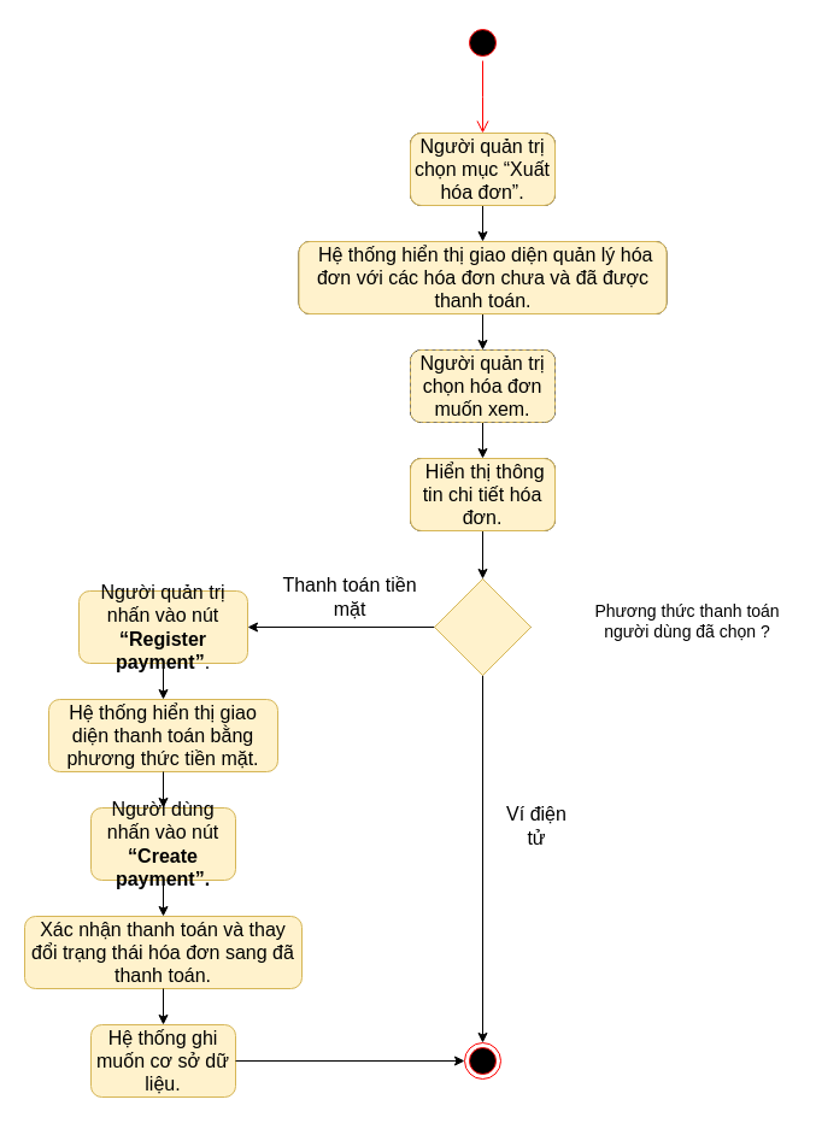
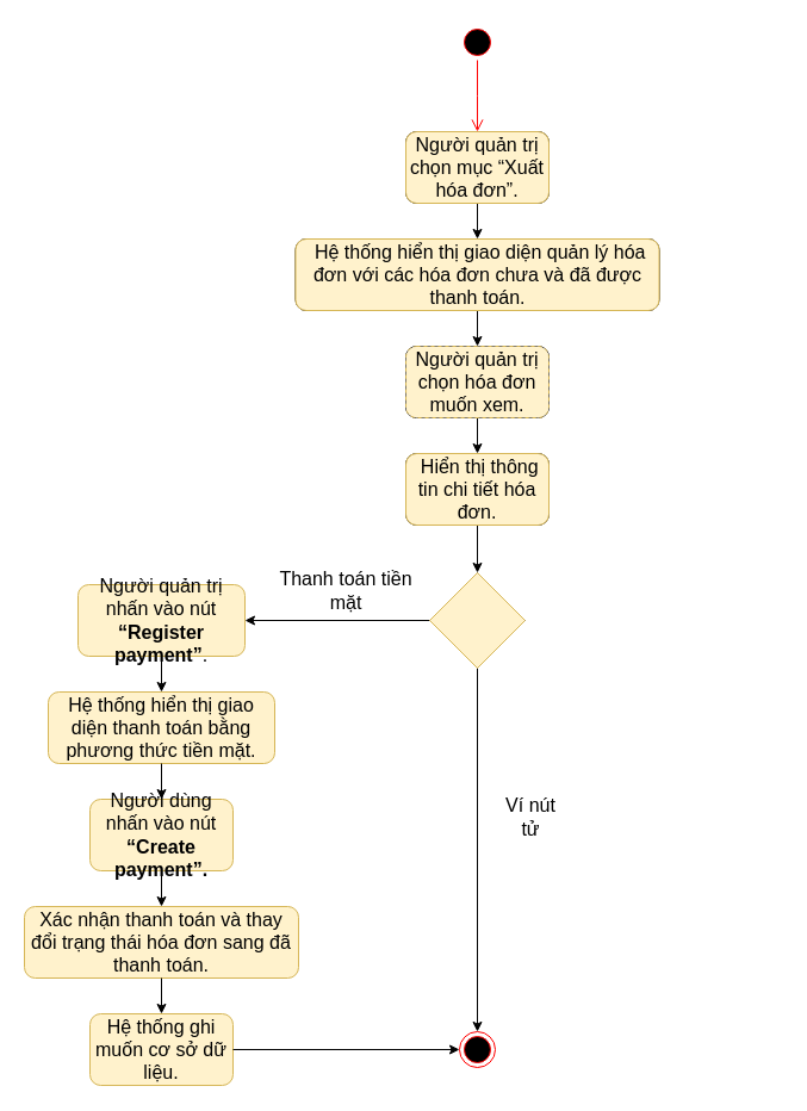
  <mxCell id="0" />
  <mxCell id="1" parent="0" />
  <mxCell id="2" value="" style="ellipse;html=1;shape=startState;fillColor=#000000;strokeColor=#ff0000;fontSize=16;" parent="1" vertex="1"><mxGeometry x="385" y="20" width="30" height="30" as="geometry" /></mxCell>
  <mxCell id="3" value="" style="edgeStyle=orthogonalEdgeStyle;html=1;verticalAlign=bottom;endArrow=open;endSize=8;strokeColor=#ff0000;rounded=0;fontSize=16;" parent="1" source="2" edge="1"><mxGeometry relative="1" as="geometry"><mxPoint x="400" y="110" as="targetPoint" /></mxGeometry></mxCell>
  <mxCell id="4" value="&lt;b id=&quot;docs-internal-guid-ece64f14-7fff-e380-074b-6f387ffb367f&quot; style=&quot;font-weight: normal; font-size: 16px;&quot;&gt;&lt;span style=&quot;font-size: 16px; font-family: Calibri, sans-serif; color: rgb(0, 0, 0); background-color: transparent; font-weight: 400; font-style: normal; font-variant: normal; text-decoration: none; vertical-align: baseline;&quot;&gt;Chọn mục “Xuất hóa đơn”.&lt;/span&gt;&lt;/b&gt;" style="rounded=1;whiteSpace=wrap;html=1;fontSize=16;" parent="1" vertex="1"><mxGeometry x="340" y="110" width="120" height="60" as="geometry" /></mxCell>
  <mxCell id="5" value="&lt;span id=&quot;docs-internal-guid-7b4a493b-7fff-f714-02da-b1d1187f6110&quot; style=&quot;font-size: 16px;&quot;&gt;&lt;p style=&quot;line-height: 1.2; margin-top: 0pt; margin-bottom: 0pt; font-size: 16px;&quot; dir=&quot;ltr&quot;&gt;&lt;span style=&quot;font-size: 16px; font-family: Calibri, sans-serif; background-color: transparent; font-variant-numeric: normal; font-variant-east-asian: normal; vertical-align: baseline;&quot;&gt;&amp;nbsp;Hiển thị giao diện quản lý hóa đơn với các hóa đơn chưa và đã được thanh toán.&lt;/span&gt;&lt;/p&gt;&lt;/span&gt;" style="rounded=1;whiteSpace=wrap;html=1;fontSize=16;" parent="1" vertex="1"><mxGeometry x="247.5" y="200" width="305" height="60" as="geometry" /></mxCell>
  <mxCell id="6" value="&lt;span id=&quot;docs-internal-guid-a053c337-7fff-7406-f3f4-984320d95d9f&quot; style=&quot;font-size: 16px;&quot;&gt;&lt;span style=&quot;font-size: 16px; font-family: Calibri, sans-serif; background-color: transparent; font-variant-numeric: normal; font-variant-east-asian: normal; vertical-align: baseline;&quot;&gt;Chọn hóa đơn muốn xem. &lt;/span&gt;&lt;/span&gt;" style="rounded=1;whiteSpace=wrap;html=1;fontSize=16;" parent="1" vertex="1"><mxGeometry x="340" y="290" width="120" height="60" as="geometry" /></mxCell>
  <mxCell id="7" value="&lt;span id=&quot;docs-internal-guid-02ffcc6e-7fff-9700-568c-29d7d1896d44&quot; style=&quot;font-size: 16px;&quot;&gt;&lt;span style=&quot;font-size: 16px; font-family: Calibri, sans-serif; background-color: transparent; font-variant-numeric: normal; font-variant-east-asian: normal; vertical-align: baseline;&quot;&gt;&amp;nbsp;Hiển thị thông tin chi tiết hóa đơn.&lt;/span&gt;&lt;/span&gt;" style="rounded=1;whiteSpace=wrap;html=1;fontSize=16;" parent="1" vertex="1"><mxGeometry x="340" y="380" width="120" height="60" as="geometry" /></mxCell>
  <mxCell id="8" value="" style="endArrow=classic;html=1;rounded=0;fontSize=16;" parent="1" source="4" target="5" edge="1"><mxGeometry width="50" height="50" relative="1" as="geometry"><mxPoint x="145" y="360" as="sourcePoint" /><mxPoint x="195" y="310" as="targetPoint" /></mxGeometry></mxCell>
  <mxCell id="9" value="" style="endArrow=classic;html=1;rounded=0;fontSize=16;" parent="1" source="5" target="6" edge="1"><mxGeometry width="50" height="50" relative="1" as="geometry"><mxPoint x="155" y="370" as="sourcePoint" /><mxPoint x="205" y="320" as="targetPoint" /></mxGeometry></mxCell>
  <mxCell id="10" value="" style="endArrow=classic;html=1;rounded=0;fontSize=16;" parent="1" source="6" target="7" edge="1"><mxGeometry width="50" height="50" relative="1" as="geometry"><mxPoint x="165" y="380" as="sourcePoint" /><mxPoint x="215" y="330" as="targetPoint" /></mxGeometry></mxCell>
  <mxCell id="11" value="" style="rhombus;whiteSpace=wrap;html=1;fontSize=16;" parent="1" vertex="1"><mxGeometry x="360" y="480" width="80" height="80" as="geometry" /></mxCell>
  <mxCell id="12" value="&lt;span id=&quot;docs-internal-guid-82bd6b2c-7fff-ee2b-9622-42759b33b3aa&quot; style=&quot;font-size: 16px;&quot;&gt;&lt;span style=&quot;font-size: 16px; font-family: Calibri, sans-serif; background-color: transparent; font-variant-numeric: normal; font-variant-east-asian: normal; vertical-align: baseline;&quot;&gt;Người quản trị nhấn vào nút &lt;/span&gt;&lt;span style=&quot;font-size: 16px; font-family: Calibri, sans-serif; background-color: transparent; font-weight: 700; font-variant-numeric: normal; font-variant-east-asian: normal; vertical-align: baseline;&quot;&gt;“Register payment”&lt;/span&gt;&lt;span style=&quot;font-size: 16px; font-family: Calibri, sans-serif; background-color: transparent; font-variant-numeric: normal; font-variant-east-asian: normal; vertical-align: baseline;&quot;&gt;.&lt;/span&gt;&lt;/span&gt;" style="rounded=1;whiteSpace=wrap;html=1;fillColor=#fff2cc;strokeColor=#d6b656;fontSize=16;" parent="1" vertex="1"><mxGeometry x="65" y="490" width="140" height="60" as="geometry" /></mxCell>
  <mxCell id="13" value="" style="endArrow=classic;html=1;rounded=0;fontSize=16;" parent="1" source="7" target="11" edge="1"><mxGeometry width="50" height="50" relative="1" as="geometry"><mxPoint x="135" y="430" as="sourcePoint" /><mxPoint x="185" y="380" as="targetPoint" /></mxGeometry></mxCell>
  <mxCell id="14" value="" style="endArrow=classic;html=1;rounded=0;fontSize=16;" parent="1" source="11" target="12" edge="1"><mxGeometry width="50" height="50" relative="1" as="geometry"><mxPoint x="175" y="390" as="sourcePoint" /><mxPoint x="225" y="340" as="targetPoint" /></mxGeometry></mxCell>
  <mxCell id="15" value="" style="ellipse;html=1;shape=endState;fillColor=#000000;strokeColor=#ff0000;fontSize=16;" parent="1" vertex="1"><mxGeometry x="385" y="865" width="30" height="30" as="geometry" /></mxCell>
  <mxCell id="16" value="" style="endArrow=classic;html=1;rounded=0;fontSize=16;" parent="1" source="11" target="15" edge="1"><mxGeometry width="50" height="50" relative="1" as="geometry"><mxPoint x="595" y="510" as="sourcePoint" /><mxPoint x="645" y="460" as="targetPoint" /></mxGeometry></mxCell>
  <mxCell id="17" value="Thanh toán tiền mặt" style="text;html=1;strokeColor=none;fillColor=none;align=center;verticalAlign=middle;whiteSpace=wrap;rounded=0;fontSize=16;" parent="1" vertex="1"><mxGeometry x="225" y="480" width="130" height="30" as="geometry" /></mxCell>
- <mxCell id="18" value="Ví điện tử" style="text;html=1;strokeColor=none;fillColor=none;align=center;verticalAlign=middle;whiteSpace=wrap;rounded=0;fontSize=16;" parent="1" vertex="1"><mxGeometry x="415" y="670" width="60" height="30" as="geometry" /></mxCell>
+ <mxCell id="18" value="Ví nút tử" style="text;html=1;strokeColor=none;fillColor=none;align=center;verticalAlign=middle;whiteSpace=wrap;rounded=0;fontSize=16;" parent="1" vertex="1"><mxGeometry x="415" y="670" width="60" height="30" as="geometry" /></mxCell>
  <mxCell id="19" value="&lt;span id=&quot;docs-internal-guid-eb1304e7-7fff-086b-f88d-4c14a9ac1ab4&quot; style=&quot;font-size: 16px;&quot;&gt;&lt;p style=&quot;line-height: 1.2; margin-top: 0pt; margin-bottom: 0pt; font-size: 16px;&quot; dir=&quot;ltr&quot;&gt;&lt;span style=&quot;font-size: 16px; font-family: Calibri, sans-serif; background-color: transparent; font-variant-numeric: normal; font-variant-east-asian: normal; vertical-align: baseline;&quot;&gt;Hệ thống hiển thị giao diện thanh toán bằng phương thức tiền mặt.&lt;/span&gt;&lt;/p&gt;&lt;/span&gt;" style="rounded=1;whiteSpace=wrap;html=1;fillColor=#fff2cc;strokeColor=#d6b656;fontSize=16;" parent="1" vertex="1"><mxGeometry x="40" y="580" width="190" height="60" as="geometry" /></mxCell>
  <mxCell id="20" value="&lt;span id=&quot;docs-internal-guid-7dc5a85f-7fff-6788-427d-58af0dc36bc6&quot; style=&quot;font-size: 16px;&quot;&gt;&lt;span style=&quot;font-size: 16px; font-family: Calibri, sans-serif; background-color: transparent; font-variant-numeric: normal; font-variant-east-asian: normal; vertical-align: baseline;&quot;&gt;Người dùng nhấn vào nút &lt;/span&gt;&lt;span style=&quot;font-size: 16px; font-family: Calibri, sans-serif; background-color: transparent; font-weight: 700; font-variant-numeric: normal; font-variant-east-asian: normal; vertical-align: baseline;&quot;&gt;“Create payment”.&lt;/span&gt;&lt;/span&gt;" style="rounded=1;whiteSpace=wrap;html=1;fillColor=#fff2cc;strokeColor=#d6b656;fontSize=16;" parent="1" vertex="1"><mxGeometry x="75" y="670" width="120" height="60" as="geometry" /></mxCell>
  <mxCell id="21" value="&lt;span id=&quot;docs-internal-guid-27355977-7fff-8af4-1aa9-89b571e4bb2f&quot; style=&quot;font-size: 16px;&quot;&gt;&lt;span style=&quot;font-size: 16px; font-family: Calibri, sans-serif; background-color: transparent; font-variant-numeric: normal; font-variant-east-asian: normal; vertical-align: baseline;&quot;&gt;Xác nhận thanh toán và thay đổi trạng thái hóa đơn sang đã thanh toán.&lt;/span&gt;&lt;/span&gt;" style="rounded=1;whiteSpace=wrap;html=1;fillColor=#fff2cc;strokeColor=#d6b656;fontSize=16;" parent="1" vertex="1"><mxGeometry x="20" y="760" width="230" height="60" as="geometry" /></mxCell>
  <mxCell id="22" value="&lt;span id=&quot;docs-internal-guid-f720e814-7fff-b95b-db1c-44da7588d714&quot; style=&quot;font-size: 16px;&quot;&gt;&lt;span style=&quot;font-size: 16px; font-family: Calibri, sans-serif; background-color: transparent; font-variant-numeric: normal; font-variant-east-asian: normal; vertical-align: baseline;&quot;&gt;Hệ thống ghi muốn cơ sở dữ liệu.&lt;/span&gt;&lt;/span&gt;" style="rounded=1;whiteSpace=wrap;html=1;fillColor=#fff2cc;strokeColor=#d6b656;fontSize=16;" parent="1" vertex="1"><mxGeometry x="75" y="850" width="120" height="60" as="geometry" /></mxCell>
  <mxCell id="23" value="" style="endArrow=classic;html=1;rounded=0;fontSize=16;" parent="1" source="12" target="19" edge="1"><mxGeometry width="50" height="50" relative="1" as="geometry"><mxPoint x="365" y="700" as="sourcePoint" /><mxPoint x="415" y="650" as="targetPoint" /></mxGeometry></mxCell>
  <mxCell id="24" value="" style="endArrow=classic;html=1;rounded=0;fontSize=16;" parent="1" source="19" target="20" edge="1"><mxGeometry width="50" height="50" relative="1" as="geometry"><mxPoint x="385" y="780" as="sourcePoint" /><mxPoint x="435" y="730" as="targetPoint" /></mxGeometry></mxCell>
  <mxCell id="25" value="" style="endArrow=classic;html=1;rounded=0;fontSize=16;" parent="1" source="20" target="21" edge="1"><mxGeometry width="50" height="50" relative="1" as="geometry"><mxPoint x="355" y="780" as="sourcePoint" /><mxPoint x="405" y="730" as="targetPoint" /></mxGeometry></mxCell>
  <mxCell id="26" value="" style="endArrow=classic;html=1;rounded=0;fontSize=16;" parent="1" source="21" target="22" edge="1"><mxGeometry width="50" height="50" relative="1" as="geometry"><mxPoint x="365" y="790" as="sourcePoint" /><mxPoint x="415" y="740" as="targetPoint" /></mxGeometry></mxCell>
  <mxCell id="27" value="" style="endArrow=classic;html=1;rounded=0;fontSize=16;" parent="1" source="22" target="15" edge="1"><mxGeometry width="50" height="50" relative="1" as="geometry"><mxPoint x="375" y="800" as="sourcePoint" /><mxPoint x="425" y="750" as="targetPoint" /></mxGeometry></mxCell>
  <mxCell id="28" value="&lt;b id=&quot;docs-internal-guid-ece64f14-7fff-e380-074b-6f387ffb367f&quot; style=&quot;font-weight: normal; font-size: 16px;&quot;&gt;&lt;span style=&quot;font-size: 16px; font-family: Calibri, sans-serif; color: rgb(0, 0, 0); background-color: transparent; font-weight: 400; font-style: normal; font-variant: normal; text-decoration: none; vertical-align: baseline;&quot;&gt;Người quản trị chọn mục “Xuất hóa đơn”.&lt;/span&gt;&lt;/b&gt;" style="rounded=1;whiteSpace=wrap;html=1;fillColor=#fff2cc;strokeColor=#d6b656;fontSize=16;" parent="1" vertex="1"><mxGeometry x="340" y="110" width="120" height="60" as="geometry" /></mxCell>
  <mxCell id="29" value="&lt;span id=&quot;docs-internal-guid-7b4a493b-7fff-f714-02da-b1d1187f6110&quot; style=&quot;font-size: 16px;&quot;&gt;&lt;p style=&quot;line-height: 1.2; margin-top: 0pt; margin-bottom: 0pt; font-size: 16px;&quot; dir=&quot;ltr&quot;&gt;&lt;span style=&quot;font-size: 16px; font-family: Calibri, sans-serif; background-color: transparent; font-variant-numeric: normal; font-variant-east-asian: normal; vertical-align: baseline;&quot;&gt;&amp;nbsp;Hệ thống hiển thị giao diện quản lý hóa đơn với các hóa đơn chưa và đã được thanh toán.&lt;/span&gt;&lt;/p&gt;&lt;/span&gt;" style="rounded=1;whiteSpace=wrap;html=1;fillColor=#fff2cc;strokeColor=#d6b656;fontSize=16;" parent="1" vertex="1"><mxGeometry x="247.5" y="200" width="305" height="60" as="geometry" /></mxCell>
  <mxCell id="30" value="&lt;span id=&quot;docs-internal-guid-a053c337-7fff-7406-f3f4-984320d95d9f&quot; style=&quot;font-size: 16px;&quot;&gt;&lt;span style=&quot;font-size: 16px; font-family: Calibri, sans-serif; background-color: transparent; font-variant-numeric: normal; font-variant-east-asian: normal; vertical-align: baseline;&quot;&gt;Người quản trị chọn hóa đơn muốn xem. &lt;/span&gt;&lt;/span&gt;" style="rounded=1;whiteSpace=wrap;html=1;fillColor=#fff2cc;strokeColor=#d6b656;fontSize=16;dashed=1;" parent="1" vertex="1"><mxGeometry x="340" y="290" width="120" height="60" as="geometry" /></mxCell>
  <mxCell id="31" value="&lt;span id=&quot;docs-internal-guid-02ffcc6e-7fff-9700-568c-29d7d1896d44&quot; style=&quot;font-size: 16px;&quot;&gt;&lt;span style=&quot;font-size: 16px; font-family: Calibri, sans-serif; background-color: transparent; font-variant-numeric: normal; font-variant-east-asian: normal; vertical-align: baseline;&quot;&gt;&amp;nbsp;Hiển thị thông tin chi tiết hóa đơn.&lt;/span&gt;&lt;/span&gt;" style="rounded=1;whiteSpace=wrap;html=1;fillColor=#fff2cc;strokeColor=#d6b656;fontSize=16;" parent="1" vertex="1"><mxGeometry x="340" y="380" width="120" height="60" as="geometry" /></mxCell>
  <mxCell id="32" value="" style="rhombus;whiteSpace=wrap;html=1;fillColor=#fff2cc;strokeColor=#d6b656;fontSize=16;" parent="1" vertex="1"><mxGeometry x="360" y="480" width="80" height="80" as="geometry" /></mxCell>
- <mxCell id="33" value="Phương thức thanh toán người dùng đã chọn ?" style="text;html=1;strokeColor=none;fillColor=none;align=center;verticalAlign=middle;whiteSpace=wrap;rounded=0;fontSize=14;" vertex="1" parent="1"><mxGeometry x="485" y="500" width="170" height="30" as="geometry" /></mxCell>
